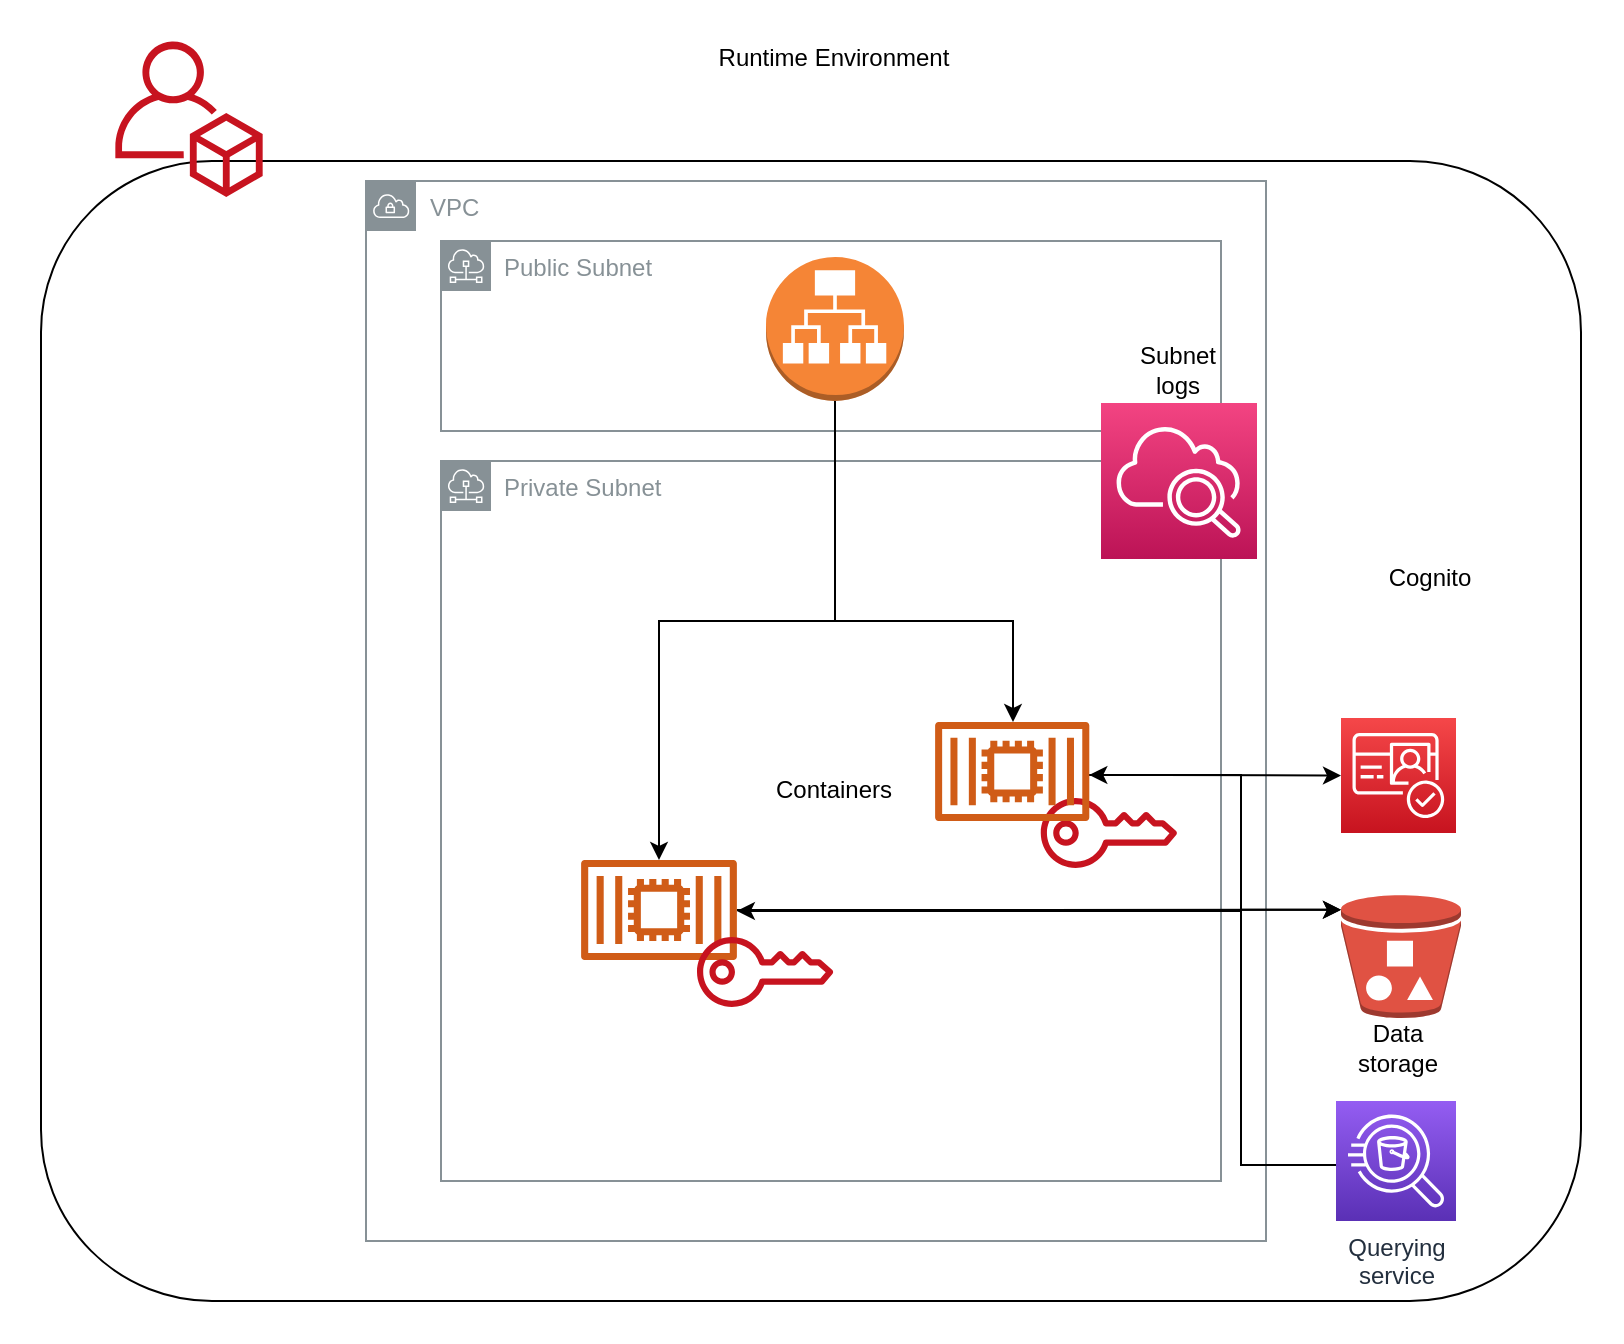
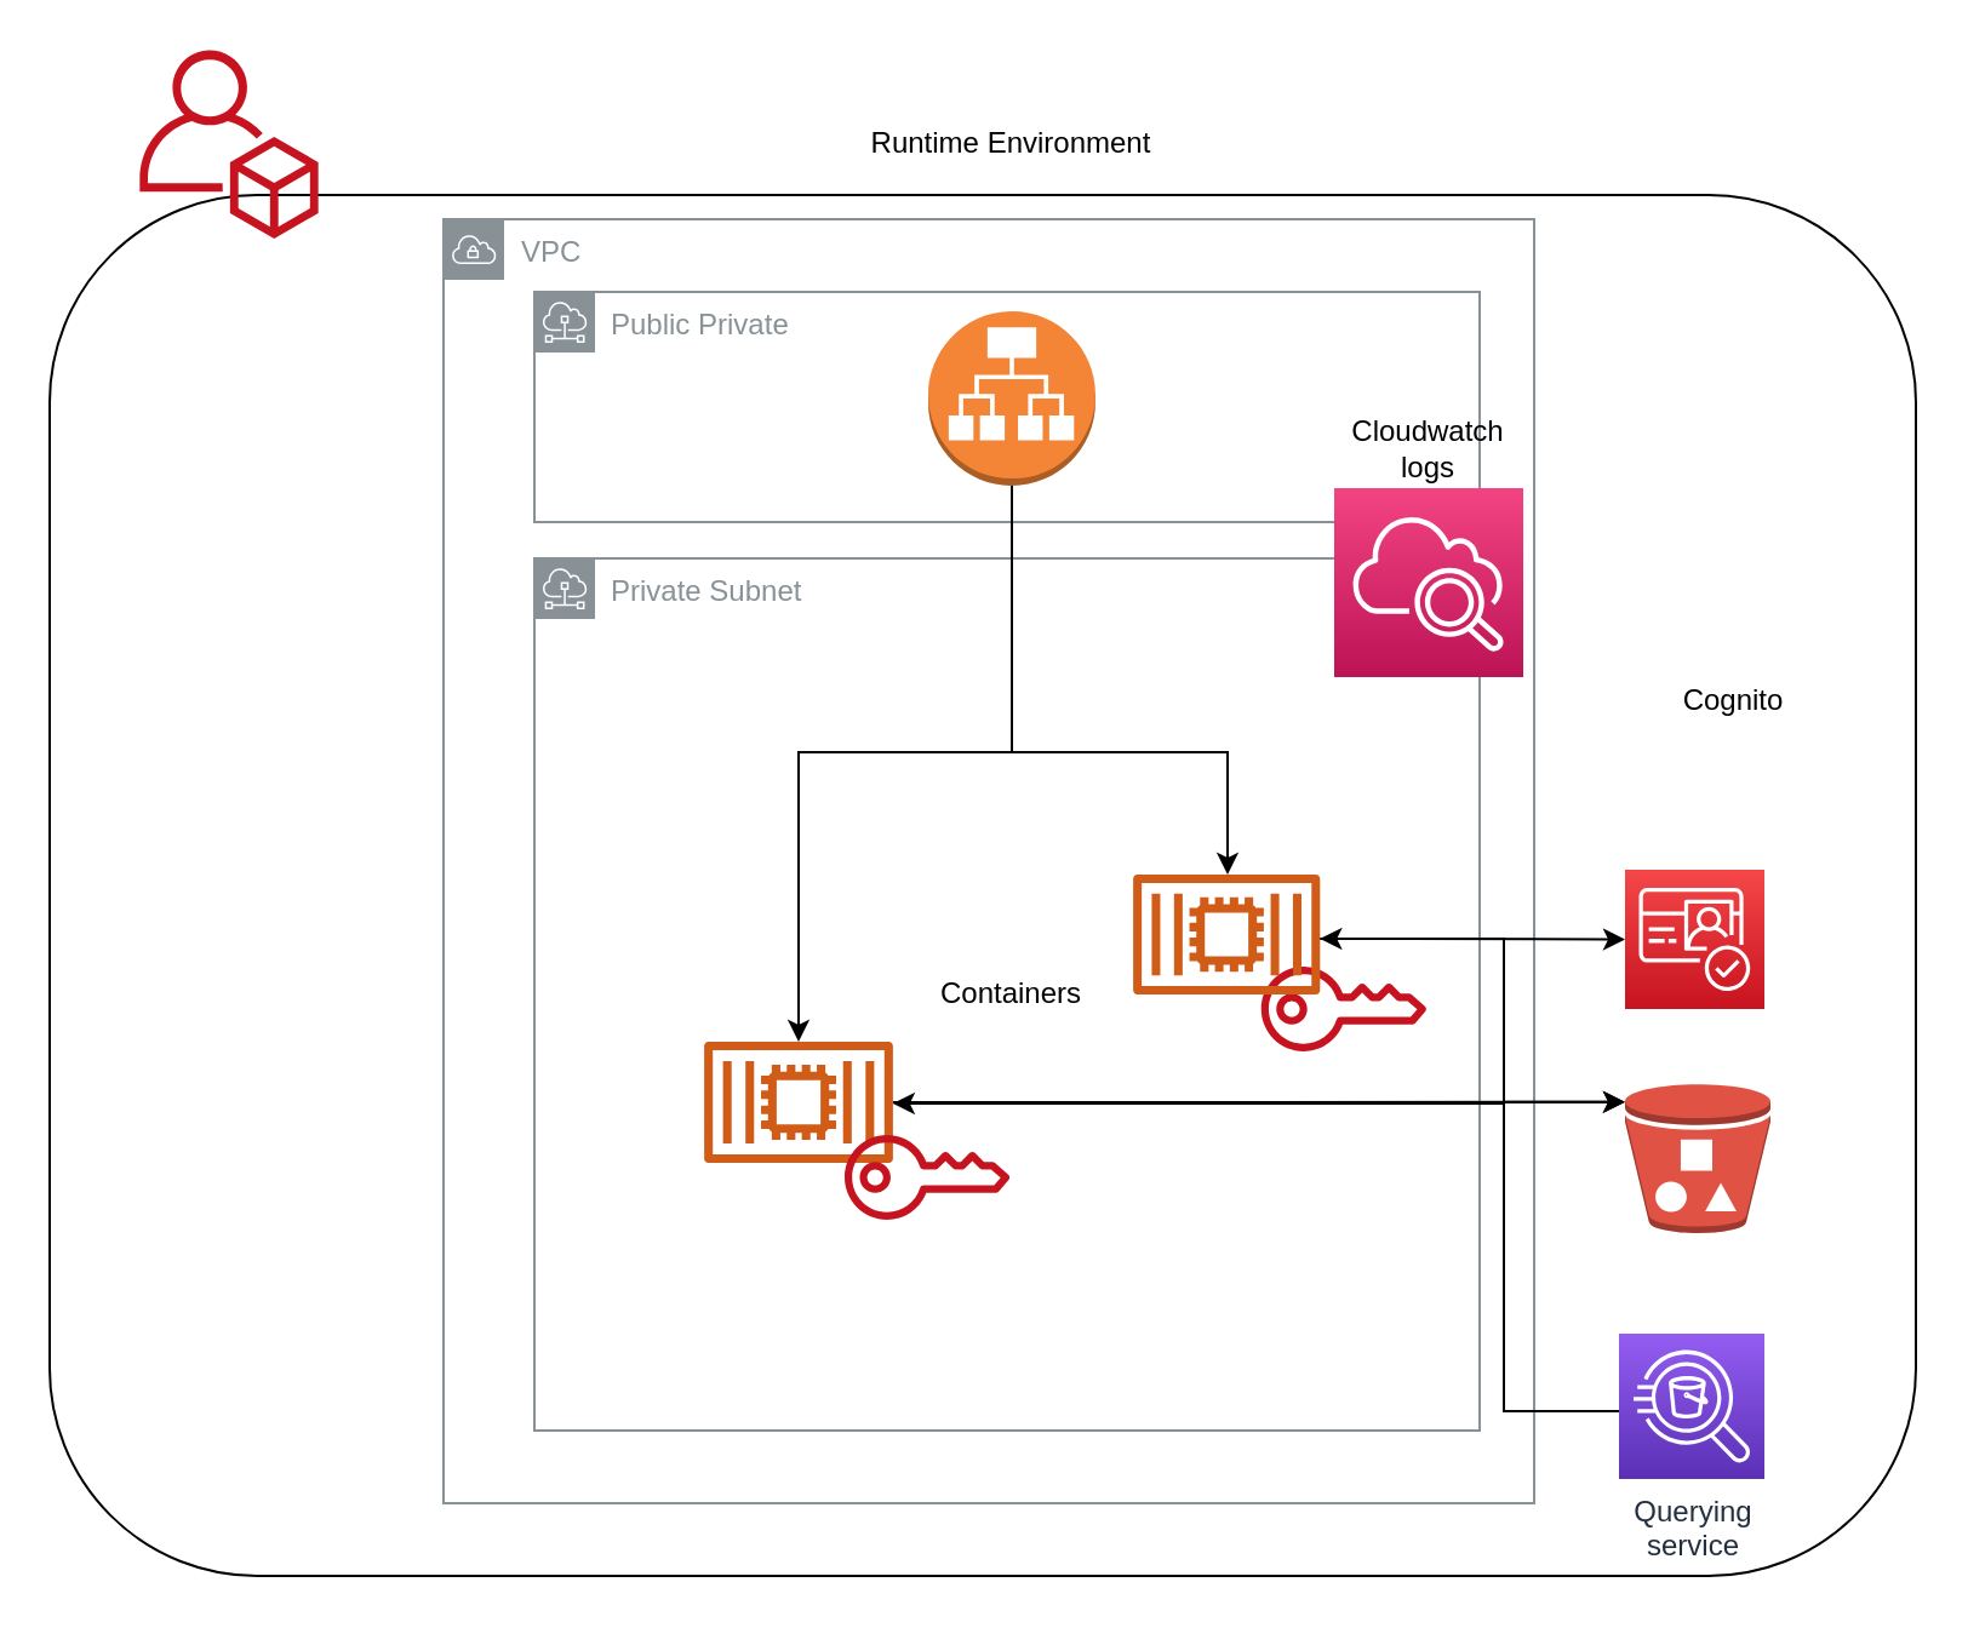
  <mxCell id="0" />
  <mxCell id="1" parent="0" />
  <mxCell id="2" value="" style="rounded=1;whiteSpace=wrap;html=1;" parent="1" vertex="1"><mxGeometry x="20" y="80" width="770" height="570" as="geometry" /></mxCell>
- <mxCell id="3" value="Public Subnet" style="outlineConnect=0;gradientColor=none;html=1;whiteSpace=wrap;fontSize=12;fontStyle=0;shape=mxgraph.aws4.group;grIcon=mxgraph.aws4.group_subnet;strokeColor=#879196;fillColor=none;verticalAlign=top;align=left;spacingLeft=30;fontColor=#879196;dashed=0;" parent="1" vertex="1"><mxGeometry x="220" y="120" width="390" height="95" as="geometry" /></mxCell>
+ <mxCell id="3" value="Public Private" style="outlineConnect=0;gradientColor=none;html=1;whiteSpace=wrap;fontSize=12;fontStyle=0;shape=mxgraph.aws4.group;grIcon=mxgraph.aws4.group_subnet;strokeColor=#879196;fillColor=none;verticalAlign=top;align=left;spacingLeft=30;fontColor=#879196;dashed=0;" parent="1" vertex="1"><mxGeometry x="220" y="120" width="390" height="95" as="geometry" /></mxCell>
  <mxCell id="4" value="VPC" style="outlineConnect=0;gradientColor=none;html=1;whiteSpace=wrap;fontSize=12;fontStyle=0;shape=mxgraph.aws4.group;grIcon=mxgraph.aws4.group_vpc;strokeColor=#879196;fillColor=none;verticalAlign=top;align=left;spacingLeft=30;fontColor=#879196;dashed=0;" parent="1" vertex="1"><mxGeometry x="182.5" y="90" width="450" height="530" as="geometry" /></mxCell>
  <mxCell id="5" value="Private Subnet" style="outlineConnect=0;gradientColor=none;html=1;whiteSpace=wrap;fontSize=12;fontStyle=0;shape=mxgraph.aws4.group;grIcon=mxgraph.aws4.group_subnet;strokeColor=#879196;fillColor=none;verticalAlign=top;align=left;spacingLeft=30;fontColor=#879196;dashed=0;" parent="1" vertex="1"><mxGeometry x="220" y="230" width="390" height="360" as="geometry" /></mxCell>
  <mxCell id="6" style="edgeStyle=orthogonalEdgeStyle;rounded=0;orthogonalLoop=1;jettySize=auto;html=1;entryX=0;entryY=0.12;entryDx=0;entryDy=0;entryPerimeter=0;" parent="1" source="7" target="16" edge="1"><mxGeometry relative="1" as="geometry" /></mxCell>
  <mxCell id="7" value="" style="outlineConnect=0;fontColor=#232F3E;gradientColor=none;fillColor=#D05C17;strokeColor=none;dashed=0;verticalLabelPosition=bottom;verticalAlign=top;align=center;html=1;fontSize=12;fontStyle=0;aspect=fixed;pointerEvents=1;shape=mxgraph.aws4.container_2;" parent="1" vertex="1"><mxGeometry x="290" y="429.5" width="78" height="50" as="geometry" /></mxCell>
  <mxCell id="8" value="" style="outlineConnect=0;fontColor=#232F3E;gradientColor=none;fillColor=#C7131F;strokeColor=none;dashed=0;verticalLabelPosition=bottom;verticalAlign=top;align=center;html=1;fontSize=12;fontStyle=0;aspect=fixed;pointerEvents=1;shape=mxgraph.aws4.addon;" parent="1" vertex="1"><mxGeometry x="519.88" y="398.5" width="68.25" height="35" as="geometry" /></mxCell>
  <mxCell id="9" value="" style="outlineConnect=0;fontColor=#232F3E;gradientColor=none;fillColor=#C7131F;strokeColor=none;dashed=0;verticalLabelPosition=bottom;verticalAlign=top;align=center;html=1;fontSize=12;fontStyle=0;aspect=fixed;pointerEvents=1;shape=mxgraph.aws4.organizations_account;" parent="1" vertex="1"><mxGeometry x="57" y="20" width="74" height="78" as="geometry" /></mxCell>
  <mxCell id="10" style="edgeStyle=orthogonalEdgeStyle;rounded=0;orthogonalLoop=1;jettySize=auto;html=1;" edge="1" parent="1" source="12" target="7"><mxGeometry relative="1" as="geometry"><Array as="points"><mxPoint x="417" y="310" /><mxPoint x="329" y="310" /></Array></mxGeometry></mxCell>
  <mxCell id="11" style="edgeStyle=orthogonalEdgeStyle;rounded=0;orthogonalLoop=1;jettySize=auto;html=1;" edge="1" parent="1" source="12" target="15"><mxGeometry relative="1" as="geometry"><Array as="points"><mxPoint x="417" y="310" /><mxPoint x="506" y="310" /></Array></mxGeometry></mxCell>
  <mxCell id="12" value="" style="outlineConnect=0;dashed=0;verticalLabelPosition=bottom;verticalAlign=top;align=center;html=1;shape=mxgraph.aws3.application_load_balancer;fillColor=#F58536;gradientColor=none;" parent="1" vertex="1"><mxGeometry x="382.5" y="128" width="69" height="72" as="geometry" /></mxCell>
  <mxCell id="13" style="edgeStyle=orthogonalEdgeStyle;rounded=0;orthogonalLoop=1;jettySize=auto;html=1;entryX=0;entryY=0.12;entryDx=0;entryDy=0;entryPerimeter=0;" parent="1" source="15" target="16" edge="1"><mxGeometry relative="1" as="geometry"><Array as="points"><mxPoint x="620" y="387" /><mxPoint x="620" y="454" /></Array></mxGeometry></mxCell>
  <mxCell id="14" style="edgeStyle=orthogonalEdgeStyle;rounded=0;orthogonalLoop=1;jettySize=auto;html=1;entryX=0;entryY=0.5;entryDx=0;entryDy=0;entryPerimeter=0;" parent="1" source="15" target="23" edge="1"><mxGeometry relative="1" as="geometry"><Array as="points"><mxPoint x="580" y="387" /><mxPoint x="580" y="387" /></Array></mxGeometry></mxCell>
  <mxCell id="15" value="" style="outlineConnect=0;fontColor=#232F3E;gradientColor=none;fillColor=#D05C17;strokeColor=none;dashed=0;verticalLabelPosition=bottom;verticalAlign=top;align=center;html=1;fontSize=12;fontStyle=0;aspect=fixed;pointerEvents=1;shape=mxgraph.aws4.container_2;" parent="1" vertex="1"><mxGeometry x="467" y="360.5" width="77.21" height="49.5" as="geometry" /></mxCell>
  <mxCell id="16" value="" style="outlineConnect=0;dashed=0;verticalLabelPosition=bottom;verticalAlign=top;align=center;html=1;shape=mxgraph.aws3.bucket_with_objects;fillColor=#E05243;gradientColor=none;" parent="1" vertex="1"><mxGeometry x="670" y="447" width="60" height="61.5" as="geometry" /></mxCell>
  <mxCell id="17" value="" style="outlineConnect=0;fontColor=#232F3E;gradientColor=none;fillColor=#C7131F;strokeColor=none;dashed=0;verticalLabelPosition=bottom;verticalAlign=top;align=center;html=1;fontSize=12;fontStyle=0;aspect=fixed;pointerEvents=1;shape=mxgraph.aws4.addon;" parent="1" vertex="1"><mxGeometry x="348" y="468" width="68.25" height="35" as="geometry" /></mxCell>
- <mxCell id="18" value="Runtime Environment" style="text;html=1;strokeColor=none;fillColor=none;align=center;verticalAlign=middle;whiteSpace=wrap;rounded=0;" parent="1" vertex="1"><mxGeometry x="337" y="9" width="160" height="40" as="geometry" /></mxCell>
- <mxCell id="19" value="Containers" style="text;html=1;strokeColor=none;fillColor=none;align=center;verticalAlign=middle;whiteSpace=wrap;rounded=0;" parent="1" vertex="1"><mxGeometry x="387" y="380" width="60" height="30" as="geometry" /></mxCell>
+ <mxCell id="18" value="Runtime Environment" style="text;html=1;strokeColor=none;fillColor=none;align=center;verticalAlign=middle;whiteSpace=wrap;rounded=0;" parent="1" vertex="1"><mxGeometry x="337" y="39" width="160" height="40" as="geometry" /></mxCell>
+ <mxCell id="19" value="Containers" style="text;html=1;strokeColor=none;fillColor=none;align=center;verticalAlign=middle;whiteSpace=wrap;rounded=0;" parent="1" vertex="1"><mxGeometry x="387" y="395" width="60" height="30" as="geometry" /></mxCell>
  <mxCell id="20" value="" style="sketch=0;points=[[0,0,0],[0.25,0,0],[0.5,0,0],[0.75,0,0],[1,0,0],[0,1,0],[0.25,1,0],[0.5,1,0],[0.75,1,0],[1,1,0],[0,0.25,0],[0,0.5,0],[0,0.75,0],[1,0.25,0],[1,0.5,0],[1,0.75,0]];points=[[0,0,0],[0.25,0,0],[0.5,0,0],[0.75,0,0],[1,0,0],[0,1,0],[0.25,1,0],[0.5,1,0],[0.75,1,0],[1,1,0],[0,0.25,0],[0,0.5,0],[0,0.75,0],[1,0.25,0],[1,0.5,0],[1,0.75,0]];outlineConnect=0;fontColor=#232F3E;gradientColor=#F34482;gradientDirection=north;fillColor=#BC1356;strokeColor=#ffffff;dashed=0;verticalLabelPosition=bottom;verticalAlign=top;align=center;html=1;fontSize=12;fontStyle=0;aspect=fixed;shape=mxgraph.aws4.resourceIcon;resIcon=mxgraph.aws4.cloudwatch_2;" parent="1" vertex="1"><mxGeometry x="550" y="201" width="78" height="78" as="geometry" /></mxCell>
- <mxCell id="21" value="Data storage" style="text;html=1;strokeColor=none;fillColor=none;align=center;verticalAlign=middle;whiteSpace=wrap;rounded=0;" parent="1" vertex="1"><mxGeometry x="668.75" y="508.5" width="60" height="30" as="geometry" /></mxCell>
- <mxCell id="22" value="Subnet logs" style="text;html=1;strokeColor=none;fillColor=none;align=center;verticalAlign=middle;whiteSpace=wrap;rounded=0;" parent="1" vertex="1"><mxGeometry x="559" y="170" width="60" height="30" as="geometry" /></mxCell>
+ <mxCell id="22" value="Cloudwatch logs" style="text;html=1;strokeColor=none;fillColor=none;align=center;verticalAlign=middle;whiteSpace=wrap;rounded=0;" parent="1" vertex="1"><mxGeometry x="559" y="170" width="60" height="30" as="geometry" /></mxCell>
  <mxCell id="23" value="" style="sketch=0;points=[[0,0,0],[0.25,0,0],[0.5,0,0],[0.75,0,0],[1,0,0],[0,1,0],[0.25,1,0],[0.5,1,0],[0.75,1,0],[1,1,0],[0,0.25,0],[0,0.5,0],[0,0.75,0],[1,0.25,0],[1,0.5,0],[1,0.75,0]];outlineConnect=0;fontColor=#232F3E;gradientColor=#F54749;gradientDirection=north;fillColor=#C7131F;strokeColor=#ffffff;dashed=0;verticalLabelPosition=bottom;verticalAlign=top;align=center;html=1;fontSize=12;fontStyle=0;aspect=fixed;shape=mxgraph.aws4.resourceIcon;resIcon=mxgraph.aws4.cognito;" parent="1" vertex="1"><mxGeometry x="670" y="358.5" width="57.5" height="57.5" as="geometry" /></mxCell>
  <mxCell id="24" value="Cognito" style="text;html=1;strokeColor=none;fillColor=none;align=center;verticalAlign=middle;whiteSpace=wrap;rounded=0;" parent="1" vertex="1"><mxGeometry x="685" y="273.5" width="60" height="30" as="geometry" /></mxCell>
  <mxCell id="25" style="edgeStyle=orthogonalEdgeStyle;rounded=0;orthogonalLoop=1;jettySize=auto;html=1;" edge="1" parent="1"><mxGeometry relative="1" as="geometry"><mxPoint x="667.5" y="582" as="sourcePoint" /><mxPoint x="544.152" y="387" as="targetPoint" /><Array as="points"><mxPoint x="620" y="582" /><mxPoint x="620" y="387" /></Array></mxGeometry></mxCell>
  <mxCell id="26" style="edgeStyle=orthogonalEdgeStyle;rounded=0;orthogonalLoop=1;jettySize=auto;html=1;" edge="1" parent="1" target="7"><mxGeometry relative="1" as="geometry"><mxPoint x="667.5" y="582" as="sourcePoint" /><mxPoint x="450" y="482" as="targetPoint" /><Array as="points"><mxPoint x="620" y="582" /><mxPoint x="620" y="455" /></Array></mxGeometry></mxCell>
  <mxCell id="27" value="Querying &lt;br&gt;service" style="sketch=0;points=[[0,0,0],[0.25,0,0],[0.5,0,0],[0.75,0,0],[1,0,0],[0,1,0],[0.25,1,0],[0.5,1,0],[0.75,1,0],[1,1,0],[0,0.25,0],[0,0.5,0],[0,0.75,0],[1,0.25,0],[1,0.5,0],[1,0.75,0]];outlineConnect=0;fontColor=#232F3E;gradientColor=#945DF2;gradientDirection=north;fillColor=#5A30B5;strokeColor=#ffffff;dashed=0;verticalLabelPosition=bottom;verticalAlign=top;align=center;html=1;fontSize=12;fontStyle=0;aspect=fixed;shape=mxgraph.aws4.resourceIcon;resIcon=mxgraph.aws4.athena;" parent="1" vertex="1"><mxGeometry x="667.5" y="550" width="60" height="60" as="geometry" /></mxCell>
